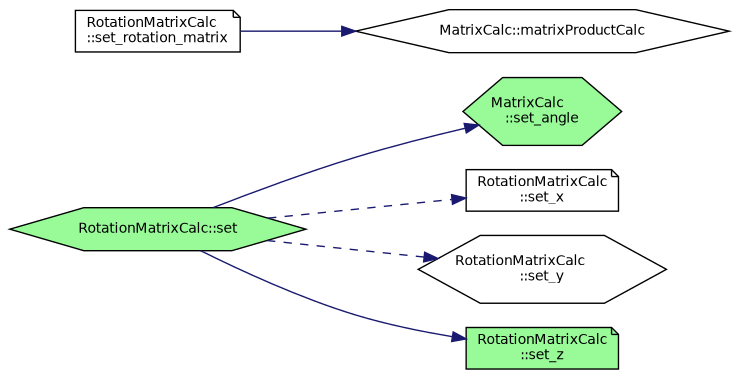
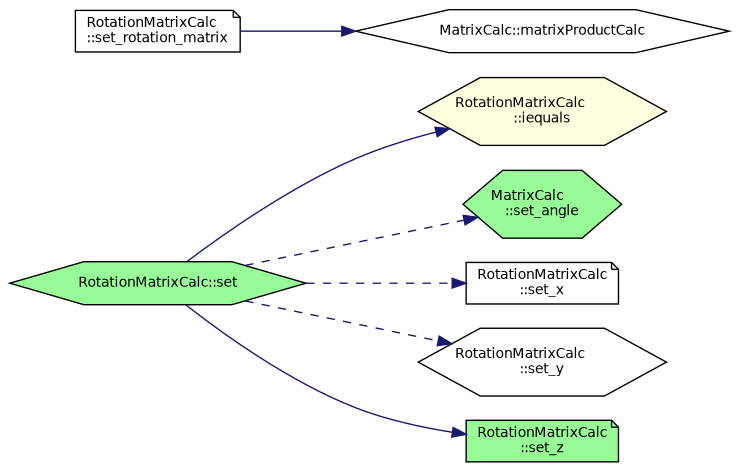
  digraph {
    rankdir=LR
    node [color=black fillcolor=white fontname=Helvetica fontsize=10 shape=hexagon style=filled]
    edge [color=midnightblue fontname=Helvetica fontsize=10 labelfontname=Helvetica labelfontsize=10 style=solid]
    n1 [fillcolor=palegreen fontcolor=black height=0.2 label="RotationMatrixCalc::set" width=0.4]
+   n2 [fillcolor=lightyellow height=0.2 label="RotationMatrixCalc\l::iequals" width=0.4]
    n3 [fillcolor=palegreen height=0.2 label="MatrixCalc\l::set_angle" width=0.4]
    n4 [height=0.2 label="RotationMatrixCalc\l::set_x" shape=note width=0.4]
    n5 [height=0.2 label="RotationMatrixCalc\l::set_y" width=0.4]
    n6 [fillcolor=palegreen height=0.2 label="RotationMatrixCalc\l::set_z" shape=note width=0.4]
    n7 [height=0.2 label="RotationMatrixCalc\l::set_rotation_matrix" shape=note width=0.4]
    n8 [height=0.2 label="MatrixCalc::matrixProductCalc" width=0.4]
-   n1 -> n3
+   n1 -> n2
+   n1 -> n3 [style=dashed]
    n1 -> n4 [style=dashed]
    n1 -> n5 [style=dashed]
    n1 -> n6
    n7 -> n8
  }
